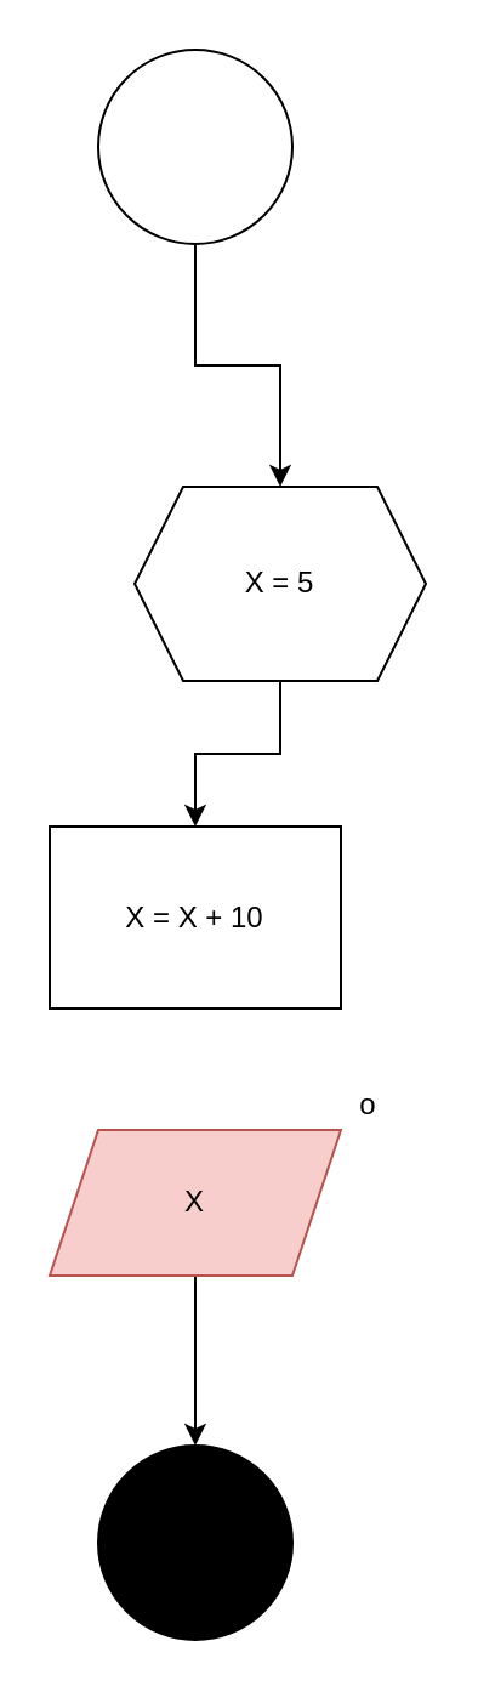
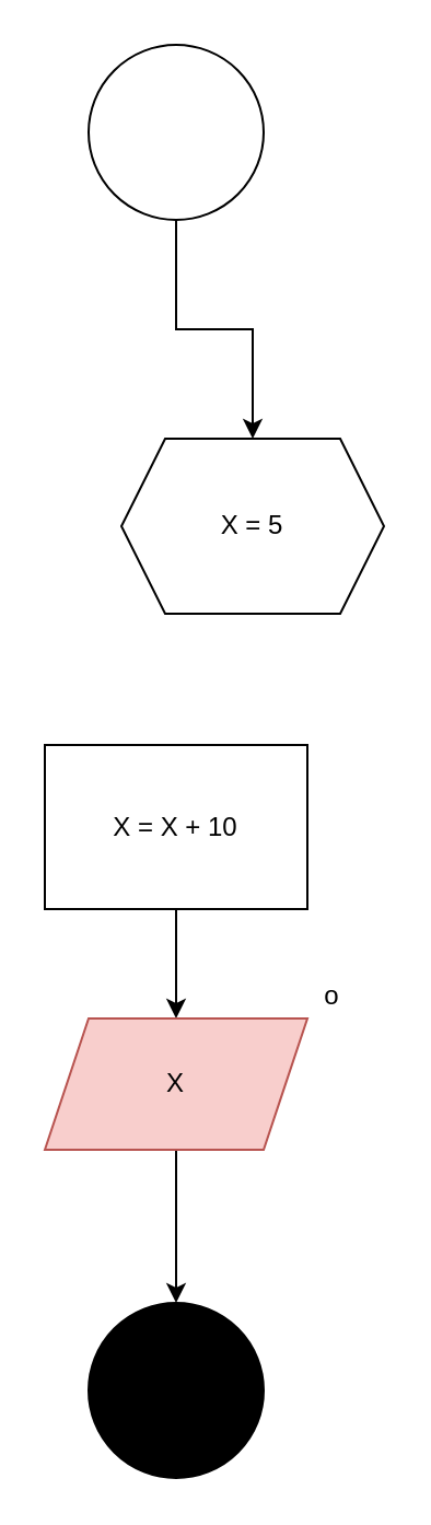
  <mxCell id="0" />
  <mxCell id="1" parent="0" />
  <mxCell id="2" style="edgeStyle=orthogonalEdgeStyle;rounded=0;orthogonalLoop=1;jettySize=auto;html=1;entryX=0.5;entryY=0;entryDx=0;entryDy=0;" edge="1" parent="1" source="3" target="5"><mxGeometry relative="1" as="geometry" /></mxCell>
  <mxCell id="3" value="" style="ellipse;whiteSpace=wrap;html=1;aspect=fixed;" vertex="1" parent="1"><mxGeometry x="40" y="20" width="80" height="80" as="geometry" /></mxCell>
- <mxCell id="4" style="edgeStyle=orthogonalEdgeStyle;rounded=0;orthogonalLoop=1;jettySize=auto;html=1;entryX=0.5;entryY=0;entryDx=0;entryDy=0;" edge="1" parent="1" source="5" target="7"><mxGeometry relative="1" as="geometry" /></mxCell>
  <mxCell id="5" value="X = 5" style="shape=hexagon;perimeter=hexagonPerimeter2;whiteSpace=wrap;html=1;fixedSize=1;" vertex="1" parent="1"><mxGeometry x="55" y="200" width="120" height="80" as="geometry" /></mxCell>
+ <mxCell id="6" value="" style="edgeStyle=orthogonalEdgeStyle;rounded=0;orthogonalLoop=1;jettySize=auto;html=1;" edge="1" parent="1" source="7" target="9"><mxGeometry relative="1" as="geometry" /></mxCell>
  <mxCell id="7" value="X = X + 10" style="rounded=0;whiteSpace=wrap;html=1;" vertex="1" parent="1"><mxGeometry x="20" y="340" width="120" height="75" as="geometry" /></mxCell>
  <mxCell id="8" value="" style="edgeStyle=orthogonalEdgeStyle;rounded=0;orthogonalLoop=1;jettySize=auto;html=1;" edge="1" parent="1" source="9" target="11"><mxGeometry relative="1" as="geometry" /></mxCell>
  <mxCell id="9" value="X" style="shape=parallelogram;perimeter=parallelogramPerimeter;whiteSpace=wrap;html=1;fixedSize=1;fillColor=#f8cecc;strokeColor=#b85450;" vertex="1" parent="1"><mxGeometry x="20" y="465" width="120" height="60" as="geometry" /></mxCell>
  <mxCell id="10" value="o" style="text;html=1;align=center;verticalAlign=middle;resizable=0;points=[];autosize=1;strokeColor=none;fillColor=none;" vertex="1" parent="1"><mxGeometry x="136" y="440" width="30" height="30" as="geometry" /></mxCell>
  <mxCell id="11" value="" style="ellipse;whiteSpace=wrap;html=1;fillColor=#000000;" vertex="1" parent="1"><mxGeometry x="40" y="595" width="80" height="80" as="geometry" /></mxCell>
